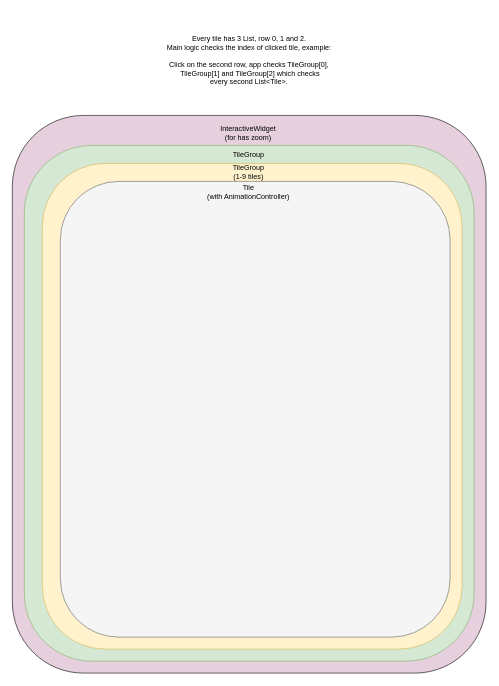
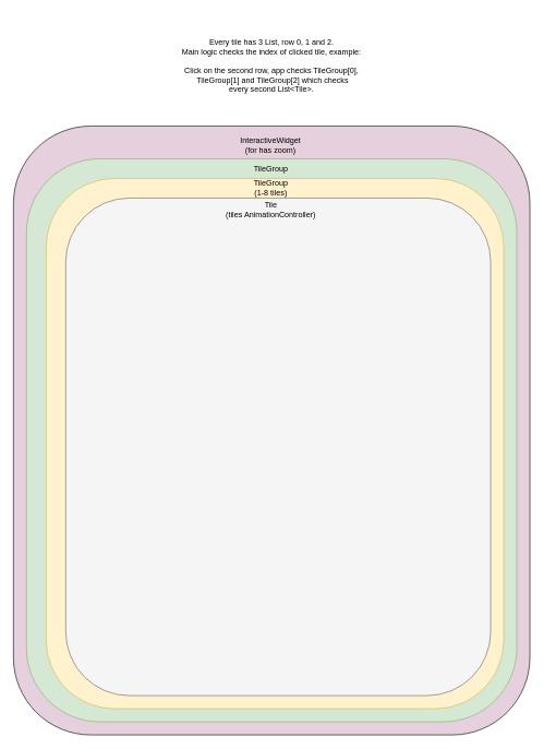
  <mxCell id="0" />
  <mxCell id="1" parent="0" />
  <mxCell id="2" value="" style="rounded=1;whiteSpace=wrap;html=1;fillColor=#E6D0DE;" vertex="1" parent="1"><mxGeometry x="20" y="192" width="790" height="930" as="geometry" /></mxCell>
  <mxCell id="3" value="InteractiveWidget&lt;br&gt;(for has zoom)" style="text;html=1;strokeColor=none;fillColor=none;align=center;verticalAlign=middle;whiteSpace=wrap;rounded=0;" vertex="1" parent="1"><mxGeometry x="326" y="182" width="175" height="80" as="geometry" /></mxCell>
  <mxCell id="4" value="" style="rounded=1;whiteSpace=wrap;html=1;fillColor=#d5e8d4;strokeColor=#82b366;" vertex="1" parent="1"><mxGeometry x="40" y="242" width="750" height="860" as="geometry" /></mxCell>
  <mxCell id="5" value="TileGroup" style="text;html=1;strokeColor=none;fillColor=none;align=center;verticalAlign=middle;whiteSpace=wrap;rounded=0;" vertex="1" parent="1"><mxGeometry x="334" y="202" width="160" height="110" as="geometry" /></mxCell>
  <mxCell id="6" value="" style="rounded=1;whiteSpace=wrap;html=1;fillColor=#fff2cc;strokeColor=#d6b656;" vertex="1" parent="1"><mxGeometry x="70" y="272" width="700" height="810" as="geometry" /></mxCell>
  <mxCell id="7" value="" style="rounded=1;whiteSpace=wrap;html=1;fillColor=#f5f5f5;strokeColor=#666666;fontColor=#333333;" vertex="1" parent="1"><mxGeometry x="100" y="302" width="650" height="760" as="geometry" /></mxCell>
- <mxCell id="8" value="TileGroup&lt;br&gt;(1-9 tiles)" style="text;html=1;strokeColor=none;fillColor=none;align=center;verticalAlign=middle;whiteSpace=wrap;rounded=0;" vertex="1" parent="1"><mxGeometry x="359" y="262" width="110" height="50" as="geometry" /></mxCell>
- <mxCell id="9" value="Tile&lt;br&gt;(with AnimationController)" style="text;html=1;strokeColor=none;fillColor=none;align=center;verticalAlign=middle;whiteSpace=wrap;rounded=0;" vertex="1" parent="1"><mxGeometry x="286" y="310" width="256" height="20" as="geometry" /></mxCell>
+ <mxCell id="8" value="TileGroup&lt;br&gt;(1-8 tiles)" style="text;html=1;strokeColor=none;fillColor=none;align=center;verticalAlign=middle;whiteSpace=wrap;rounded=0;" vertex="1" parent="1"><mxGeometry x="359" y="262" width="110" height="50" as="geometry" /></mxCell>
+ <mxCell id="9" value="Tile&lt;br&gt;(tiles AnimationController)" style="text;html=1;strokeColor=none;fillColor=none;align=center;verticalAlign=middle;whiteSpace=wrap;rounded=0;" vertex="1" parent="1"><mxGeometry x="286" y="310" width="256" height="20" as="geometry" /></mxCell>
  <mxCell id="10" value="Every tile has 3 List, row 0, 1 and 2.&lt;br&gt;Main logic checks the index of clicked tile, example:&lt;br&gt;&lt;br&gt;Click on the second row, app checks TileGroup[0],&lt;br&gt;&amp;nbsp;TileGroup[1] and TileGroup[2] which checks &lt;br&gt;every second List&amp;lt;Tile&amp;gt;." style="text;html=1;strokeColor=none;fillColor=none;align=center;verticalAlign=middle;whiteSpace=wrap;rounded=0;" vertex="1" parent="1"><mxGeometry x="95" width="640" height="160" as="geometry" y="20" /></mxCell>
